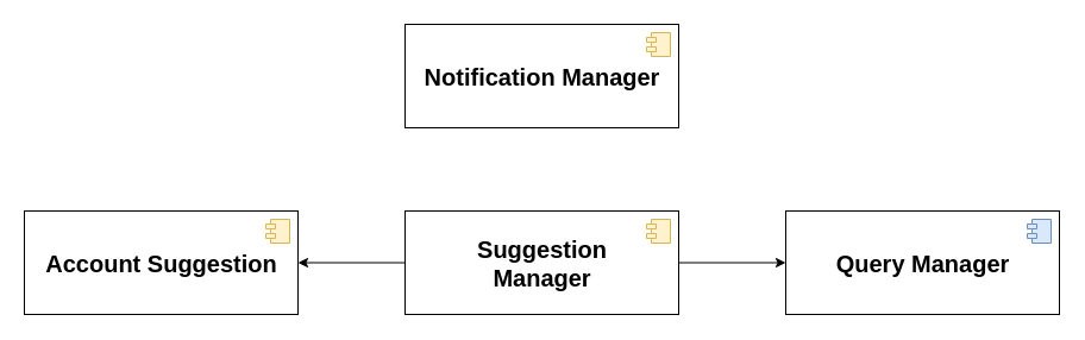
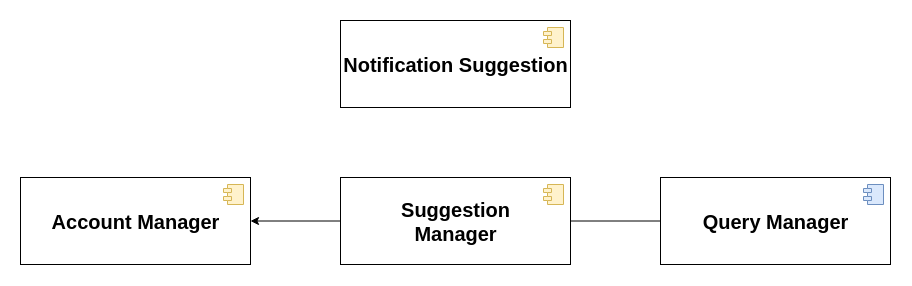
  <mxCell id="0" />
  <mxCell id="1" parent="0" />
- <mxCell id="2" value="&lt;b style=&quot;font-size: 20px&quot;&gt;Notification Manager&lt;br&gt;&lt;/b&gt;" style="html=1;dropTarget=0;fontSize=20;sketch=0;" parent="1" vertex="1"><mxGeometry x="340" y="20" width="230" height="87" as="geometry" /></mxCell>
+ <mxCell id="2" value="&lt;b style=&quot;font-size: 20px&quot;&gt;Notification Suggestion&lt;br&gt;&lt;/b&gt;" style="html=1;dropTarget=0;fontSize=20;sketch=0;" parent="1" vertex="1"><mxGeometry x="340" y="20" width="230" height="87" as="geometry" /></mxCell>
  <mxCell id="3" value="" style="shape=module;jettyWidth=8;jettyHeight=4;fontSize=20;fillColor=#fff2cc;strokeColor=#d6b656;" parent="2" vertex="1"><mxGeometry x="1" width="20" height="20" relative="1" as="geometry"><mxPoint x="-27" y="7" as="offset" /></mxGeometry></mxCell>
  <mxCell id="4" value="&lt;b&gt;Suggestion&lt;br&gt;Manager&lt;br&gt;&lt;/b&gt;" style="html=1;dropTarget=0;fontSize=20;sketch=0;" parent="1" vertex="1"><mxGeometry x="340" y="177" width="230" height="87" as="geometry" /></mxCell>
  <mxCell id="5" value="" style="shape=module;jettyWidth=8;jettyHeight=4;fontSize=20;fillColor=#fff2cc;strokeColor=#d6b656;" parent="4" vertex="1"><mxGeometry x="1" width="20" height="20" relative="1" as="geometry"><mxPoint x="-27" y="7" as="offset" /></mxGeometry></mxCell>
- <mxCell id="6" value="&lt;b style=&quot;font-size: 20px&quot;&gt;Account Suggestion&lt;br&gt;&lt;/b&gt;" style="html=1;dropTarget=0;fontSize=20;sketch=0;" vertex="1" parent="1"><mxGeometry x="20" y="177" width="230" height="87" as="geometry" /></mxCell>
+ <mxCell id="6" value="&lt;b style=&quot;font-size: 20px&quot;&gt;Account Manager&lt;br&gt;&lt;/b&gt;" style="html=1;dropTarget=0;fontSize=20;sketch=0;" vertex="1" parent="1"><mxGeometry x="20" y="177" width="230" height="87" as="geometry" /></mxCell>
  <mxCell id="7" value="" style="shape=module;jettyWidth=8;jettyHeight=4;fontSize=20;fillColor=#fff2cc;strokeColor=#d6b656;" vertex="1" parent="6"><mxGeometry x="1" width="20" height="20" relative="1" as="geometry"><mxPoint x="-27" y="7" as="offset" /></mxGeometry></mxCell>
  <mxCell id="8" value="&lt;b style=&quot;font-size: 20px&quot;&gt;Query Manager&lt;br&gt;&lt;/b&gt;" style="html=1;dropTarget=0;fontSize=20;sketch=0;" vertex="1" parent="1"><mxGeometry x="660" y="177" width="230" height="87" as="geometry" /></mxCell>
  <mxCell id="9" value="" style="shape=module;jettyWidth=8;jettyHeight=4;fontSize=20;fillColor=#dae8fc;strokeColor=#6c8ebf;" vertex="1" parent="8"><mxGeometry x="1" width="20" height="20" relative="1" as="geometry"><mxPoint x="-27" y="7" as="offset" /></mxGeometry></mxCell>
- <mxCell id="10" value="" style="endArrow=classic;html=1;exitX=1;exitY=0.5;exitDx=0;exitDy=0;" edge="1" parent="1" source="4" target="8"><mxGeometry width="50" height="50" relative="1" as="geometry"><mxPoint x="465" y="187" as="sourcePoint" /><mxPoint x="465" y="117" as="targetPoint" /></mxGeometry></mxCell>
+ <mxCell id="10" value="" style="endArrow=none;html=1;exitX=1;exitY=0.5;exitDx=0;exitDy=0;" edge="1" parent="1" source="4" target="8"><mxGeometry width="50" height="50" relative="1" as="geometry"><mxPoint x="465" y="187" as="sourcePoint" /><mxPoint x="465" y="117" as="targetPoint" /></mxGeometry></mxCell>
  <mxCell id="11" value="" style="endArrow=classic;html=1;exitX=0;exitY=0.5;exitDx=0;exitDy=0;entryX=1;entryY=0.5;entryDx=0;entryDy=0;" edge="1" parent="1" source="4" target="6"><mxGeometry width="50" height="50" relative="1" as="geometry"><mxPoint x="475" y="197" as="sourcePoint" /><mxPoint x="475" y="127" as="targetPoint" /></mxGeometry></mxCell>
